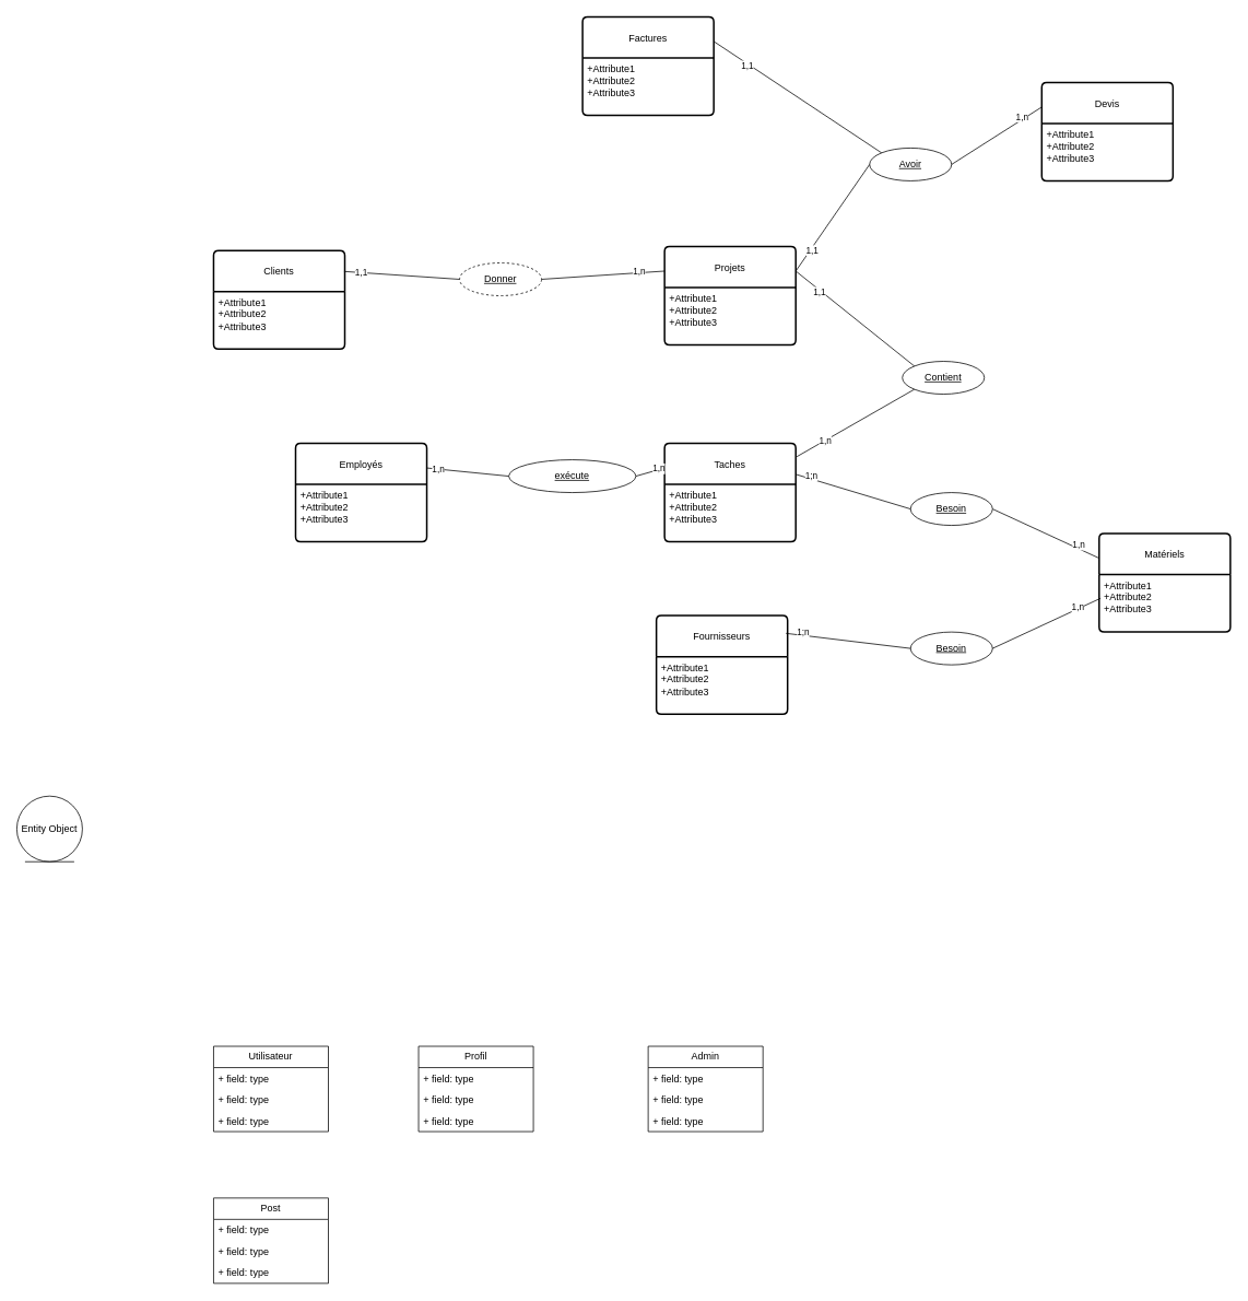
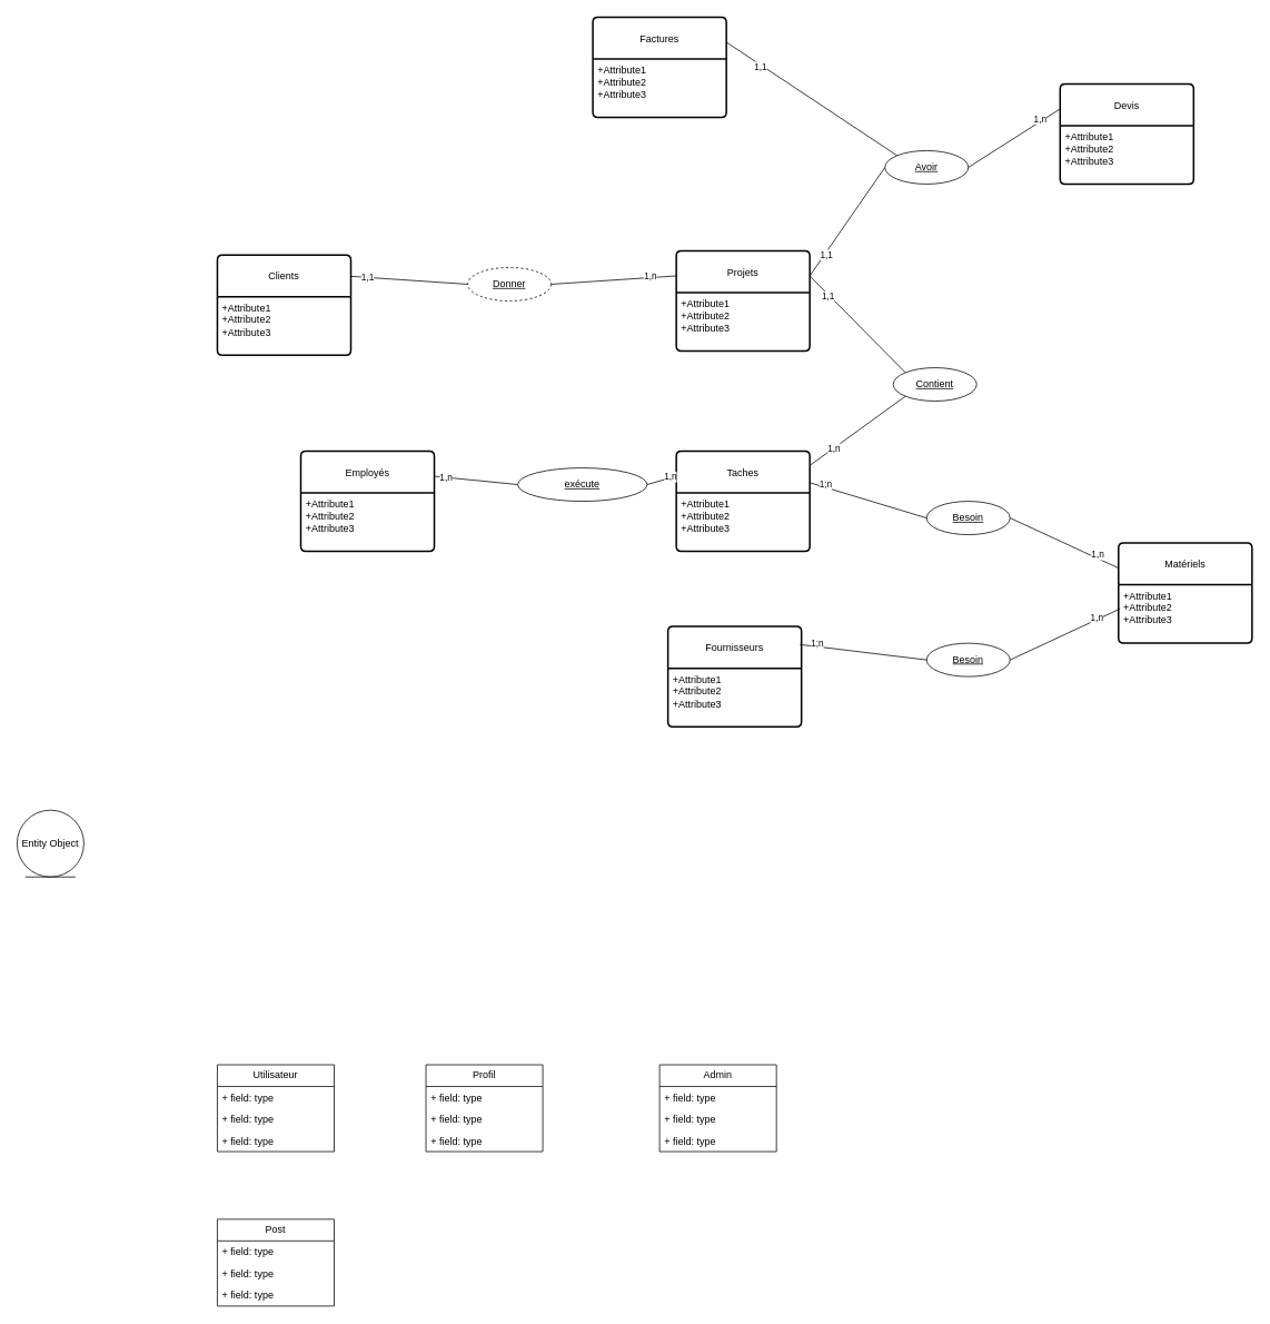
  <mxCell id="0" />
  <mxCell id="1" parent="0" />
  <mxCell id="2" value="&lt;span style=&quot;font-size: 12px;&quot;&gt;Projets&lt;/span&gt;" style="swimlane;childLayout=stackLayout;horizontal=1;startSize=50;horizontalStack=0;rounded=1;fontSize=14;fontStyle=0;strokeWidth=2;resizeParent=0;resizeLast=1;shadow=0;dashed=0;align=center;arcSize=4;whiteSpace=wrap;html=1;" parent="1" vertex="1"><mxGeometry x="810" y="300" width="160" height="120" as="geometry" /></mxCell>
  <mxCell id="3" value="+Attribute1&#10;+Attribute2&#10;+Attribute3" style="align=left;strokeColor=none;fillColor=none;spacingLeft=4;fontSize=12;verticalAlign=top;resizable=0;rotatable=0;part=1;html=1;" parent="2" vertex="1"><mxGeometry y="50" width="160" height="70" as="geometry" /></mxCell>
  <mxCell id="4" value="&lt;span style=&quot;font-size: 12px;&quot;&gt;Clients&lt;/span&gt;" style="swimlane;childLayout=stackLayout;horizontal=1;startSize=50;horizontalStack=0;rounded=1;fontSize=14;fontStyle=0;strokeWidth=2;resizeParent=0;resizeLast=1;shadow=0;dashed=0;align=center;arcSize=4;whiteSpace=wrap;html=1;" parent="1" vertex="1"><mxGeometry x="260" y="305" width="160" height="120" as="geometry" /></mxCell>
  <mxCell id="5" value="+Attribute1&#10;+Attribute2&#10;+Attribute3" style="align=left;strokeColor=none;fillColor=none;spacingLeft=4;fontSize=12;verticalAlign=top;resizable=0;rotatable=0;part=1;html=1;" parent="4" vertex="1"><mxGeometry y="50" width="160" height="70" as="geometry" /></mxCell>
  <mxCell id="6" value="Donner" style="ellipse;whiteSpace=wrap;html=1;align=center;fontStyle=4;dashed=1;" parent="1" vertex="1"><mxGeometry x="560" y="320" width="100" height="40" as="geometry" /></mxCell>
  <mxCell id="7" value="&lt;span style=&quot;font-size: 12px;&quot;&gt;Taches&lt;/span&gt;" style="swimlane;childLayout=stackLayout;horizontal=1;startSize=50;horizontalStack=0;rounded=1;fontSize=14;fontStyle=0;strokeWidth=2;resizeParent=0;resizeLast=1;shadow=0;dashed=0;align=center;arcSize=4;whiteSpace=wrap;html=1;" parent="1" vertex="1"><mxGeometry x="810" y="540" width="160" height="120" as="geometry" /></mxCell>
  <mxCell id="8" value="+Attribute1&#10;+Attribute2&#10;+Attribute3" style="align=left;strokeColor=none;fillColor=none;spacingLeft=4;fontSize=12;verticalAlign=top;resizable=0;rotatable=0;part=1;html=1;" parent="7" vertex="1"><mxGeometry y="50" width="160" height="70" as="geometry" /></mxCell>
- <mxCell id="9" value="Contient" style="ellipse;whiteSpace=wrap;html=1;align=center;fontStyle=4;" parent="1" vertex="1"><mxGeometry x="1100" y="440" width="100" height="40" as="geometry" /></mxCell>
+ <mxCell id="9" value="Contient" style="ellipse;whiteSpace=wrap;html=1;align=center;fontStyle=4;" parent="1" vertex="1"><mxGeometry x="1070" y="440" width="100" height="40" as="geometry" /></mxCell>
  <mxCell id="10" value="" style="endArrow=none;html=1;rounded=0;exitX=1;exitY=0.25;exitDx=0;exitDy=0;entryX=0;entryY=0;entryDx=0;entryDy=0;" parent="1" source="2" target="9" edge="1"><mxGeometry relative="1" as="geometry"><mxPoint x="770" y="650" as="sourcePoint" /><mxPoint x="930" y="650" as="targetPoint" /></mxGeometry></mxCell>
  <mxCell id="11" value="1,1" style="edgeLabel;html=1;align=center;verticalAlign=middle;resizable=0;points=[];" parent="10" vertex="1" connectable="0"><mxGeometry x="-0.594" y="-2" relative="1" as="geometry"><mxPoint as="offset" /></mxGeometry></mxCell>
  <mxCell id="12" value="" style="endArrow=none;html=1;rounded=0;entryX=0;entryY=1;entryDx=0;entryDy=0;exitX=1.008;exitY=0.135;exitDx=0;exitDy=0;exitPerimeter=0;" parent="1" source="7" target="9" edge="1"><mxGeometry relative="1" as="geometry"><mxPoint x="770" y="650" as="sourcePoint" /><mxPoint x="930" y="650" as="targetPoint" /></mxGeometry></mxCell>
  <mxCell id="13" value="1,n" style="edgeLabel;html=1;align=center;verticalAlign=middle;resizable=0;points=[];" parent="12" vertex="1" connectable="0"><mxGeometry x="-0.528" relative="1" as="geometry"><mxPoint as="offset" /></mxGeometry></mxCell>
  <mxCell id="14" value="&lt;span style=&quot;font-size: 12px;&quot;&gt;Matériels&lt;/span&gt;" style="swimlane;childLayout=stackLayout;horizontal=1;startSize=50;horizontalStack=0;rounded=1;fontSize=14;fontStyle=0;strokeWidth=2;resizeParent=0;resizeLast=1;shadow=0;dashed=0;align=center;arcSize=4;whiteSpace=wrap;html=1;" parent="1" vertex="1"><mxGeometry x="1340" y="650" width="160" height="120" as="geometry" /></mxCell>
  <mxCell id="15" value="+Attribute1&#10;+Attribute2&#10;+Attribute3" style="align=left;strokeColor=none;fillColor=none;spacingLeft=4;fontSize=12;verticalAlign=top;resizable=0;rotatable=0;part=1;html=1;" parent="14" vertex="1"><mxGeometry y="50" width="160" height="70" as="geometry" /></mxCell>
  <mxCell id="16" value="&lt;span style=&quot;font-size: 12px;&quot;&gt;Fournisseurs&lt;/span&gt;" style="swimlane;childLayout=stackLayout;horizontal=1;startSize=50;horizontalStack=0;rounded=1;fontSize=14;fontStyle=0;strokeWidth=2;resizeParent=0;resizeLast=1;shadow=0;dashed=0;align=center;arcSize=4;whiteSpace=wrap;html=1;" parent="1" vertex="1"><mxGeometry x="800" y="750" width="160" height="120" as="geometry" /></mxCell>
  <mxCell id="17" value="+Attribute1&#10;+Attribute2&#10;+Attribute3" style="align=left;strokeColor=none;fillColor=none;spacingLeft=4;fontSize=12;verticalAlign=top;resizable=0;rotatable=0;part=1;html=1;" parent="16" vertex="1"><mxGeometry y="50" width="160" height="70" as="geometry" /></mxCell>
  <mxCell id="18" value="&lt;span style=&quot;font-size: 12px;&quot;&gt;Employés&lt;/span&gt;" style="swimlane;childLayout=stackLayout;horizontal=1;startSize=50;horizontalStack=0;rounded=1;fontSize=14;fontStyle=0;strokeWidth=2;resizeParent=0;resizeLast=1;shadow=0;dashed=0;align=center;arcSize=4;whiteSpace=wrap;html=1;" parent="1" vertex="1"><mxGeometry x="360" y="540" width="160" height="120" as="geometry" /></mxCell>
  <mxCell id="19" value="+Attribute1&#10;+Attribute2&#10;+Attribute3" style="align=left;strokeColor=none;fillColor=none;spacingLeft=4;fontSize=12;verticalAlign=top;resizable=0;rotatable=0;part=1;html=1;" parent="18" vertex="1"><mxGeometry y="50" width="160" height="70" as="geometry" /></mxCell>
  <mxCell id="20" value="" style="endArrow=none;html=1;rounded=0;exitX=0;exitY=0.25;exitDx=0;exitDy=0;entryX=1;entryY=0.5;entryDx=0;entryDy=0;" parent="1" source="14" target="22" edge="1"><mxGeometry relative="1" as="geometry"><mxPoint x="980" y="340" as="sourcePoint" /><mxPoint x="1170" y="600" as="targetPoint" /></mxGeometry></mxCell>
  <mxCell id="21" value="1,n" style="edgeLabel;html=1;align=center;verticalAlign=middle;resizable=0;points=[];" parent="20" vertex="1" connectable="0"><mxGeometry x="-0.582" y="-4" relative="1" as="geometry"><mxPoint as="offset" /></mxGeometry></mxCell>
  <mxCell id="22" value="Besoin" style="ellipse;whiteSpace=wrap;html=1;align=center;fontStyle=4;" parent="1" vertex="1"><mxGeometry x="1110" y="600" width="100" height="40" as="geometry" /></mxCell>
  <mxCell id="23" value="Besoin" style="ellipse;whiteSpace=wrap;html=1;align=center;fontStyle=4;" parent="1" vertex="1"><mxGeometry x="1110" y="770" width="100" height="40" as="geometry" /></mxCell>
  <mxCell id="24" value="" style="endArrow=none;html=1;rounded=0;exitX=0.011;exitY=0.412;exitDx=0;exitDy=0;entryX=1;entryY=0.5;entryDx=0;entryDy=0;exitPerimeter=0;" parent="1" source="15" target="23" edge="1"><mxGeometry relative="1" as="geometry"><mxPoint x="1330" y="700" as="sourcePoint" /><mxPoint x="1150" y="760" as="targetPoint" /></mxGeometry></mxCell>
  <mxCell id="25" value="1,n" style="edgeLabel;html=1;align=center;verticalAlign=middle;resizable=0;points=[];" parent="24" vertex="1" connectable="0"><mxGeometry x="-0.592" y="-2" relative="1" as="geometry"><mxPoint as="offset" /></mxGeometry></mxCell>
  <mxCell id="26" value="" style="endArrow=none;html=1;rounded=0;exitX=0;exitY=0.5;exitDx=0;exitDy=0;entryX=0.999;entryY=0.314;entryDx=0;entryDy=0;entryPerimeter=0;" parent="1" source="22" target="7" edge="1"><mxGeometry relative="1" as="geometry"><mxPoint x="1130" y="680" as="sourcePoint" /><mxPoint x="990" y="630" as="targetPoint" /></mxGeometry></mxCell>
  <mxCell id="27" value="1;n" style="edgeLabel;html=1;align=center;verticalAlign=middle;resizable=0;points=[];" parent="26" vertex="1" connectable="0"><mxGeometry x="0.743" y="-4" relative="1" as="geometry"><mxPoint as="offset" /></mxGeometry></mxCell>
  <mxCell id="28" value="" style="endArrow=none;html=1;rounded=0;exitX=0;exitY=0.5;exitDx=0;exitDy=0;entryX=0.988;entryY=0.18;entryDx=0;entryDy=0;entryPerimeter=0;" parent="1" source="23" target="16" edge="1"><mxGeometry relative="1" as="geometry"><mxPoint x="1110.16" y="782.32" as="sourcePoint" /><mxPoint x="970.16" y="740.32" as="targetPoint" /></mxGeometry></mxCell>
  <mxCell id="29" value="1;n" style="edgeLabel;html=1;align=center;verticalAlign=middle;resizable=0;points=[];" parent="28" vertex="1" connectable="0"><mxGeometry x="0.743" y="-4" relative="1" as="geometry"><mxPoint as="offset" /></mxGeometry></mxCell>
  <mxCell id="30" value="exécute" style="ellipse;whiteSpace=wrap;html=1;align=center;fontStyle=4;" parent="1" vertex="1"><mxGeometry x="620" y="560" width="155" height="40" as="geometry" /></mxCell>
  <mxCell id="31" value="" style="endArrow=none;html=1;rounded=0;exitX=1;exitY=0.25;exitDx=0;exitDy=0;entryX=0;entryY=0.5;entryDx=0;entryDy=0;" parent="1" source="18" target="30" edge="1"><mxGeometry relative="1" as="geometry"><mxPoint x="610" y="700" as="sourcePoint" /><mxPoint x="700" y="710" as="targetPoint" /></mxGeometry></mxCell>
  <mxCell id="32" value="1,n" style="edgeLabel;html=1;align=center;verticalAlign=middle;resizable=0;points=[];" parent="31" vertex="1" connectable="0"><mxGeometry x="-0.712" relative="1" as="geometry"><mxPoint as="offset" /></mxGeometry></mxCell>
  <mxCell id="33" value="" style="endArrow=none;html=1;rounded=0;exitX=1;exitY=0.5;exitDx=0;exitDy=0;entryX=0;entryY=0.25;entryDx=0;entryDy=0;" parent="1" source="30" target="7" edge="1"><mxGeometry relative="1" as="geometry"><mxPoint y="700" as="sourcePoint" x="730" /><mxPoint x="820" y="710" as="targetPoint" /></mxGeometry></mxCell>
  <mxCell id="34" value="1,n" style="edgeLabel;html=1;align=center;verticalAlign=middle;resizable=0;points=[];" parent="33" vertex="1" connectable="0"><mxGeometry x="0.58" y="2" relative="1" as="geometry"><mxPoint as="offset" /></mxGeometry></mxCell>
  <mxCell id="35" value="" style="endArrow=none;html=1;rounded=0;exitX=0.995;exitY=0.212;exitDx=0;exitDy=0;entryX=0;entryY=0.5;entryDx=0;entryDy=0;exitPerimeter=0;" parent="1" source="4" target="6" edge="1"><mxGeometry relative="1" as="geometry"><mxPoint x="450" y="390" as="sourcePoint" /><mxPoint x="550" y="400" as="targetPoint" /></mxGeometry></mxCell>
  <mxCell id="36" value="1,1" style="edgeLabel;html=1;align=center;verticalAlign=middle;resizable=0;points=[];" parent="35" vertex="1" connectable="0"><mxGeometry x="-0.712" relative="1" as="geometry"><mxPoint as="offset" /></mxGeometry></mxCell>
  <mxCell id="37" value="" style="endArrow=none;html=1;rounded=0;exitX=1;exitY=0.5;exitDx=0;exitDy=0;entryX=0;entryY=0.25;entryDx=0;entryDy=0;" parent="1" source="6" target="2" edge="1"><mxGeometry relative="1" as="geometry"><mxPoint x="690" y="345" as="sourcePoint" /><mxPoint x="780" y="335" as="targetPoint" /></mxGeometry></mxCell>
  <mxCell id="38" value="1,n" style="edgeLabel;html=1;align=center;verticalAlign=middle;resizable=0;points=[];" parent="37" vertex="1" connectable="0"><mxGeometry x="0.58" y="2" relative="1" as="geometry"><mxPoint as="offset" /></mxGeometry></mxCell>
  <mxCell id="39" value="&lt;span style=&quot;font-size: 12px;&quot;&gt;Devis&lt;/span&gt;" style="swimlane;childLayout=stackLayout;horizontal=1;startSize=50;horizontalStack=0;rounded=1;fontSize=14;fontStyle=0;strokeWidth=2;resizeParent=0;resizeLast=1;shadow=0;dashed=0;align=center;arcSize=4;whiteSpace=wrap;html=1;" parent="1" vertex="1"><mxGeometry x="1270" y="100" width="160" height="120" as="geometry" /></mxCell>
  <mxCell id="40" value="+Attribute1&#10;+Attribute2&#10;+Attribute3" style="align=left;strokeColor=none;fillColor=none;spacingLeft=4;fontSize=12;verticalAlign=top;resizable=0;rotatable=0;part=1;html=1;" parent="39" vertex="1"><mxGeometry y="50" width="160" height="70" as="geometry" /></mxCell>
  <mxCell id="41" value="&lt;span style=&quot;font-size: 12px;&quot;&gt;Factures&lt;/span&gt;" style="swimlane;childLayout=stackLayout;horizontal=1;startSize=50;horizontalStack=0;rounded=1;fontSize=14;fontStyle=0;strokeWidth=2;resizeParent=0;resizeLast=1;shadow=0;dashed=0;align=center;arcSize=4;whiteSpace=wrap;html=1;" parent="1" vertex="1"><mxGeometry x="710" y="20" width="160" height="120" as="geometry" /></mxCell>
  <mxCell id="42" value="+Attribute1&#10;+Attribute2&#10;+Attribute3" style="align=left;strokeColor=none;fillColor=none;spacingLeft=4;fontSize=12;verticalAlign=top;resizable=0;rotatable=0;part=1;html=1;" parent="41" vertex="1"><mxGeometry y="50" width="160" height="70" as="geometry" /></mxCell>
  <mxCell id="43" value="Avoir" style="ellipse;whiteSpace=wrap;html=1;align=center;fontStyle=4;" parent="1" vertex="1"><mxGeometry x="1060" y="180" width="100" height="40" as="geometry" /></mxCell>
  <mxCell id="44" value="" style="endArrow=none;html=1;rounded=0;exitX=1;exitY=0.25;exitDx=0;exitDy=0;entryX=0;entryY=0.5;entryDx=0;entryDy=0;" parent="1" source="2" target="43" edge="1"><mxGeometry relative="1" as="geometry"><mxPoint x="832.54" y="100" as="sourcePoint" /><mxPoint x="947.54" y="216" as="targetPoint" /></mxGeometry></mxCell>
  <mxCell id="45" value="1,1" style="edgeLabel;html=1;align=center;verticalAlign=middle;resizable=0;points=[];" parent="44" vertex="1" connectable="0"><mxGeometry x="-0.594" y="-2" relative="1" as="geometry"><mxPoint as="offset" /></mxGeometry></mxCell>
  <mxCell id="46" value="" style="endArrow=none;html=1;rounded=0;exitX=0;exitY=0.25;exitDx=0;exitDy=0;entryX=1;entryY=0.5;entryDx=0;entryDy=0;" parent="1" source="39" target="43" edge="1"><mxGeometry relative="1" as="geometry"><mxPoint x="1230" y="140" as="sourcePoint" /><mxPoint x="1100" y="80" as="targetPoint" /></mxGeometry></mxCell>
  <mxCell id="47" value="1,n" style="edgeLabel;html=1;align=center;verticalAlign=middle;resizable=0;points=[];" parent="46" vertex="1" connectable="0"><mxGeometry x="-0.582" y="-4" relative="1" as="geometry"><mxPoint as="offset" /></mxGeometry></mxCell>
  <mxCell id="48" value="" style="endArrow=none;html=1;rounded=0;exitX=1;exitY=0.25;exitDx=0;exitDy=0;entryX=0;entryY=0;entryDx=0;entryDy=0;" parent="1" source="41" target="43" edge="1"><mxGeometry relative="1" as="geometry"><mxPoint x="890" y="240" as="sourcePoint" /><mxPoint x="980" y="110" as="targetPoint" /></mxGeometry></mxCell>
  <mxCell id="49" value="1,1" style="edgeLabel;html=1;align=center;verticalAlign=middle;resizable=0;points=[];" parent="48" vertex="1" connectable="0"><mxGeometry x="-0.594" y="-2" relative="1" as="geometry"><mxPoint as="offset" /></mxGeometry></mxCell>
  <mxCell id="50" value="Utilisateur" style="swimlane;fontStyle=0;childLayout=stackLayout;horizontal=1;startSize=26;fillColor=none;horizontalStack=0;resizeParent=1;resizeParentMax=0;resizeLast=0;collapsible=1;marginBottom=0;whiteSpace=wrap;html=1;" parent="1" vertex="1"><mxGeometry x="260" y="1275" width="140" height="104" as="geometry" /></mxCell>
  <mxCell id="51" value="+ field: type" style="text;strokeColor=none;fillColor=none;align=left;verticalAlign=top;spacingLeft=4;spacingRight=4;overflow=hidden;rotatable=0;points=[[0,0.5],[1,0.5]];portConstraint=eastwest;whiteSpace=wrap;html=1;" parent="50" vertex="1"><mxGeometry y="26" width="140" height="26" as="geometry" /></mxCell>
  <mxCell id="52" value="+ field: type" style="text;strokeColor=none;fillColor=none;align=left;verticalAlign=top;spacingLeft=4;spacingRight=4;overflow=hidden;rotatable=0;points=[[0,0.5],[1,0.5]];portConstraint=eastwest;whiteSpace=wrap;html=1;" parent="50" vertex="1"><mxGeometry y="52" width="140" height="26" as="geometry" /></mxCell>
  <mxCell id="53" value="+ field: type" style="text;strokeColor=none;fillColor=none;align=left;verticalAlign=top;spacingLeft=4;spacingRight=4;overflow=hidden;rotatable=0;points=[[0,0.5],[1,0.5]];portConstraint=eastwest;whiteSpace=wrap;html=1;" parent="50" vertex="1"><mxGeometry y="78" width="140" height="26" as="geometry" /></mxCell>
  <mxCell id="54" value="Profil" style="swimlane;fontStyle=0;childLayout=stackLayout;horizontal=1;startSize=26;fillColor=none;horizontalStack=0;resizeParent=1;resizeParentMax=0;resizeLast=0;collapsible=1;marginBottom=0;whiteSpace=wrap;html=1;" parent="1" vertex="1"><mxGeometry x="510" y="1275" width="140" height="104" as="geometry" /></mxCell>
  <mxCell id="55" value="+ field: type" style="text;strokeColor=none;fillColor=none;align=left;verticalAlign=top;spacingLeft=4;spacingRight=4;overflow=hidden;rotatable=0;points=[[0,0.5],[1,0.5]];portConstraint=eastwest;whiteSpace=wrap;html=1;" parent="54" vertex="1"><mxGeometry y="26" width="140" height="26" as="geometry" /></mxCell>
  <mxCell id="56" value="+ field: type" style="text;strokeColor=none;fillColor=none;align=left;verticalAlign=top;spacingLeft=4;spacingRight=4;overflow=hidden;rotatable=0;points=[[0,0.5],[1,0.5]];portConstraint=eastwest;whiteSpace=wrap;html=1;" parent="54" vertex="1"><mxGeometry y="52" width="140" height="26" as="geometry" /></mxCell>
  <mxCell id="57" value="+ field: type" style="text;strokeColor=none;fillColor=none;align=left;verticalAlign=top;spacingLeft=4;spacingRight=4;overflow=hidden;rotatable=0;points=[[0,0.5],[1,0.5]];portConstraint=eastwest;whiteSpace=wrap;html=1;" parent="54" vertex="1"><mxGeometry y="78" width="140" height="26" as="geometry" /></mxCell>
  <mxCell id="58" value="Admin" style="swimlane;fontStyle=0;childLayout=stackLayout;horizontal=1;startSize=26;fillColor=none;horizontalStack=0;resizeParent=1;resizeParentMax=0;resizeLast=0;collapsible=1;marginBottom=0;whiteSpace=wrap;html=1;" parent="1" vertex="1"><mxGeometry x="790" y="1275" width="140" height="104" as="geometry" /></mxCell>
  <mxCell id="59" value="+ field: type" style="text;strokeColor=none;fillColor=none;align=left;verticalAlign=top;spacingLeft=4;spacingRight=4;overflow=hidden;rotatable=0;points=[[0,0.5],[1,0.5]];portConstraint=eastwest;whiteSpace=wrap;html=1;" parent="58" vertex="1"><mxGeometry y="26" width="140" height="26" as="geometry" /></mxCell>
  <mxCell id="60" value="+ field: type" style="text;strokeColor=none;fillColor=none;align=left;verticalAlign=top;spacingLeft=4;spacingRight=4;overflow=hidden;rotatable=0;points=[[0,0.5],[1,0.5]];portConstraint=eastwest;whiteSpace=wrap;html=1;" parent="58" vertex="1"><mxGeometry y="52" width="140" height="26" as="geometry" /></mxCell>
  <mxCell id="61" value="+ field: type" style="text;strokeColor=none;fillColor=none;align=left;verticalAlign=top;spacingLeft=4;spacingRight=4;overflow=hidden;rotatable=0;points=[[0,0.5],[1,0.5]];portConstraint=eastwest;whiteSpace=wrap;html=1;" parent="58" vertex="1"><mxGeometry y="78" width="140" height="26" as="geometry" /></mxCell>
  <mxCell id="62" value="Post" style="swimlane;fontStyle=0;childLayout=stackLayout;horizontal=1;startSize=26;fillColor=none;horizontalStack=0;resizeParent=1;resizeParentMax=0;resizeLast=0;collapsible=1;marginBottom=0;whiteSpace=wrap;html=1;" parent="1" vertex="1"><mxGeometry x="260" y="1460" width="140" height="104" as="geometry" /></mxCell>
  <mxCell id="63" value="+ field: type" style="text;strokeColor=none;fillColor=none;align=left;verticalAlign=top;spacingLeft=4;spacingRight=4;overflow=hidden;rotatable=0;points=[[0,0.5],[1,0.5]];portConstraint=eastwest;whiteSpace=wrap;html=1;" parent="62" vertex="1"><mxGeometry y="26" width="140" height="26" as="geometry" /></mxCell>
  <mxCell id="64" value="+ field: type" style="text;strokeColor=none;fillColor=none;align=left;verticalAlign=top;spacingLeft=4;spacingRight=4;overflow=hidden;rotatable=0;points=[[0,0.5],[1,0.5]];portConstraint=eastwest;whiteSpace=wrap;html=1;" parent="62" vertex="1"><mxGeometry y="52" width="140" height="26" as="geometry" /></mxCell>
  <mxCell id="65" value="+ field: type" style="text;strokeColor=none;fillColor=none;align=left;verticalAlign=top;spacingLeft=4;spacingRight=4;overflow=hidden;rotatable=0;points=[[0,0.5],[1,0.5]];portConstraint=eastwest;whiteSpace=wrap;html=1;" parent="62" vertex="1"><mxGeometry y="78" width="140" height="26" as="geometry" /></mxCell>
  <mxCell id="66" value="Entity Object" style="ellipse;shape=umlEntity;whiteSpace=wrap;html=1;" parent="1" vertex="1"><mxGeometry x="20" y="970" width="80" height="80" as="geometry" /></mxCell>
